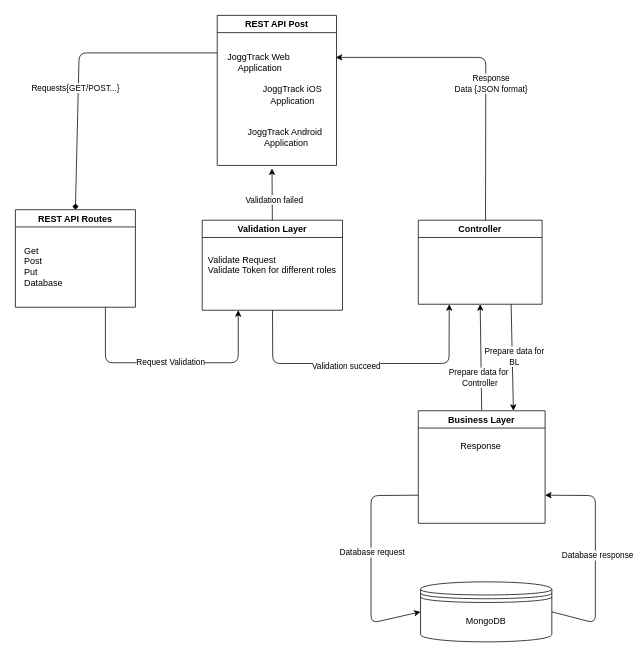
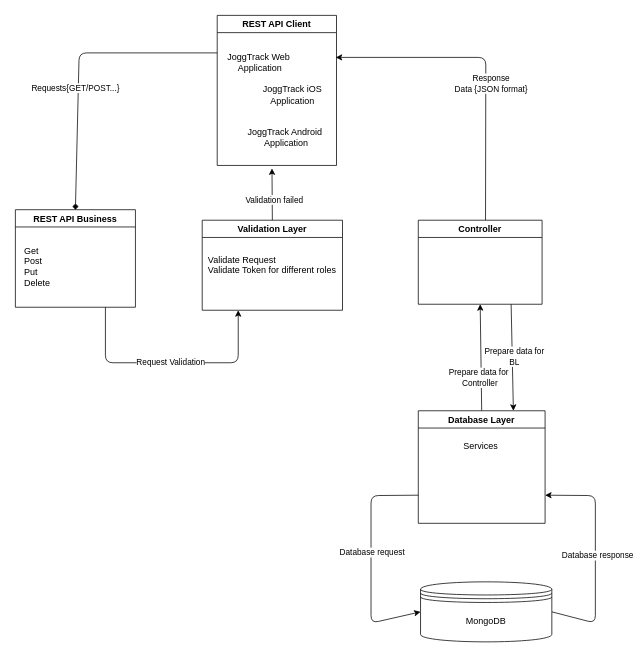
  <mxCell id="0" />
  <mxCell id="1" parent="0" />
- <mxCell id="2" value="REST API Routes" style="swimlane;" parent="1" vertex="1"><mxGeometry x="20" y="279" width="160" height="130" as="geometry" /></mxCell>
- <mxCell id="3" value="&lt;div&gt;&lt;span&gt;Get&lt;/span&gt;&lt;/div&gt;&lt;div&gt;&lt;span&gt;Post&lt;/span&gt;&lt;/div&gt;&lt;div&gt;Put&lt;/div&gt;&lt;div&gt;Database&lt;/div&gt;" style="text;html=1;strokeColor=none;fillColor=none;align=left;verticalAlign=middle;whiteSpace=wrap;rounded=0;" vertex="1" parent="2"><mxGeometry x="10" y="31" width="140" height="90" as="geometry" /></mxCell>
+ <mxCell id="2" value="REST API Business" style="swimlane;" parent="1" vertex="1"><mxGeometry x="20" y="279" width="160" height="130" as="geometry" /></mxCell>
+ <mxCell id="3" value="&lt;div&gt;&lt;span&gt;Get&lt;/span&gt;&lt;/div&gt;&lt;div&gt;&lt;span&gt;Post&lt;/span&gt;&lt;/div&gt;&lt;div&gt;Put&lt;/div&gt;&lt;div&gt;Delete&lt;/div&gt;" style="text;html=1;strokeColor=none;fillColor=none;align=left;verticalAlign=middle;whiteSpace=wrap;rounded=0;" vertex="1" parent="2"><mxGeometry x="10" y="31" width="140" height="90" as="geometry" /></mxCell>
  <mxCell id="4" style="edgeStyle=none;html=1;entryX=0.5;entryY=0;entryDx=0;entryDy=0;exitX=0;exitY=0.25;exitDx=0;exitDy=0;endArrow=diamond;" edge="1" parent="1" source="6" target="2"><mxGeometry relative="1" as="geometry"><mxPoint x="222" y="62" as="sourcePoint" /><Array as="points"><mxPoint x="105" y="70" /></Array></mxGeometry></mxCell>
  <mxCell id="5" value="Requests{GET/POST...}" style="edgeLabel;html=1;align=center;verticalAlign=middle;resizable=0;points=[];" vertex="1" connectable="0" parent="4"><mxGeometry x="0.006" y="-2" relative="1" as="geometry"><mxPoint x="-3" y="33" as="offset" /></mxGeometry></mxCell>
- <mxCell id="6" value="REST API Post" style="swimlane;" parent="1" vertex="1"><mxGeometry x="289" width="159" height="200" as="geometry" y="20" /></mxCell>
+ <mxCell id="6" value="REST API Client" style="swimlane;" parent="1" vertex="1"><mxGeometry x="289" width="159" height="200" as="geometry" y="20" /></mxCell>
  <mxCell id="7" value="JoggTrack Web&lt;br&gt;&amp;nbsp;Application" style="text;html=1;align=center;verticalAlign=middle;resizable=0;points=[];autosize=1;strokeColor=none;fillColor=none;" parent="6" vertex="1"><mxGeometry x="8" y="47" width="93" height="32" as="geometry" /></mxCell>
  <mxCell id="8" value="JoggTrack iOS &lt;br&gt;Application" style="text;html=1;align=center;verticalAlign=middle;resizable=0;points=[];autosize=1;strokeColor=none;fillColor=none;" parent="6" vertex="1"><mxGeometry x="55" y="90" width="89" height="32" as="geometry" /></mxCell>
  <mxCell id="9" value="JoggTrack Android&lt;br&gt;&amp;nbsp;Application" style="text;html=1;align=center;verticalAlign=middle;resizable=0;points=[];autosize=1;strokeColor=none;fillColor=none;" parent="6" vertex="1"><mxGeometry x="34.5" y="147" width="110" height="32" as="geometry" /></mxCell>
  <mxCell id="10" style="edgeStyle=none;html=1;exitX=0.5;exitY=0;exitDx=0;exitDy=0;" edge="1" parent="1" source="14"><mxGeometry relative="1" as="geometry"><mxPoint x="362" y="224" as="targetPoint" /><Array as="points" /></mxGeometry></mxCell>
  <mxCell id="11" value="Validation failed" style="edgeLabel;html=1;align=center;verticalAlign=middle;resizable=0;points=[];" vertex="1" connectable="0" parent="10"><mxGeometry x="-0.218" y="-2" relative="1" as="geometry"><mxPoint as="offset" /></mxGeometry></mxCell>
- <mxCell id="12" style="edgeStyle=none;html=1;entryX=0.25;entryY=1;entryDx=0;entryDy=0;" edge="1" parent="1" source="14" target="20"><mxGeometry relative="1" as="geometry"><mxPoint x="609" y="421" as="targetPoint" /><Array as="points"><mxPoint x="363" y="484" /><mxPoint x="469" y="484" /><mxPoint x="598" y="484" /></Array></mxGeometry></mxCell>
- <mxCell id="13" value="Validation succeed" style="edgeLabel;html=1;align=center;verticalAlign=middle;resizable=0;points=[];" vertex="1" connectable="0" parent="12"><mxGeometry x="-0.468" y="3" relative="1" as="geometry"><mxPoint x="67" y="6" as="offset" /></mxGeometry></mxCell>
  <mxCell id="14" value="Validation Layer" style="swimlane;" vertex="1" parent="1"><mxGeometry x="269" y="293" width="187" height="120" as="geometry" /></mxCell>
  <mxCell id="15" value="Validate Request&lt;br&gt;Validate Token for different roles&lt;br&gt;&lt;div&gt;&lt;br&gt;&lt;/div&gt;" style="text;html=1;align=left;verticalAlign=middle;resizable=0;points=[];autosize=1;strokeColor=none;" vertex="1" parent="14"><mxGeometry x="6" y="44" width="181" height="46" as="geometry" /></mxCell>
  <mxCell id="16" style="edgeStyle=none;html=1;" edge="1" parent="1"><mxGeometry relative="1" as="geometry"><mxPoint x="447" y="76" as="targetPoint" /><mxPoint x="646.617" y="293" as="sourcePoint" /><Array as="points"><mxPoint x="647" y="76" /></Array></mxGeometry></mxCell>
  <mxCell id="17" value="Response&lt;br&gt;Data {JSON format}" style="edgeLabel;html=1;align=center;verticalAlign=middle;resizable=0;points=[];" vertex="1" connectable="0" parent="16"><mxGeometry x="0.312" y="4" relative="1" as="geometry"><mxPoint x="63" y="30" as="offset" /></mxGeometry></mxCell>
  <mxCell id="18" style="edgeStyle=none;html=1;exitX=0.75;exitY=1;exitDx=0;exitDy=0;entryX=0.75;entryY=0;entryDx=0;entryDy=0;" edge="1" parent="1" source="20" target="25"><mxGeometry relative="1" as="geometry" /></mxCell>
  <mxCell id="19" value="Prepare data for&lt;br&gt;BL" style="edgeLabel;html=1;align=center;verticalAlign=middle;resizable=0;points=[];" vertex="1" connectable="0" parent="18"><mxGeometry x="-0.013" y="2" relative="1" as="geometry"><mxPoint as="offset" /></mxGeometry></mxCell>
  <mxCell id="20" value="Controller" style="swimlane;" vertex="1" parent="1"><mxGeometry x="557" y="293" width="165" height="112" as="geometry" /></mxCell>
  <mxCell id="21" style="edgeStyle=none;html=1;exitX=0.5;exitY=0;exitDx=0;exitDy=0;entryX=0.5;entryY=1;entryDx=0;entryDy=0;" edge="1" parent="1" source="25" target="20"><mxGeometry relative="1" as="geometry" /></mxCell>
  <mxCell id="22" value="Prepare data for&amp;nbsp;&lt;br&gt;Controller" style="edgeLabel;html=1;align=center;verticalAlign=middle;resizable=0;points=[];" vertex="1" connectable="0" parent="21"><mxGeometry x="-0.361" y="2" relative="1" as="geometry"><mxPoint as="offset" /></mxGeometry></mxCell>
  <mxCell id="23" style="edgeStyle=none;html=1;exitX=0;exitY=0.75;exitDx=0;exitDy=0;entryX=0;entryY=0.5;entryDx=0;entryDy=0;" edge="1" parent="1" source="25" target="29"><mxGeometry relative="1" as="geometry"><Array as="points"><mxPoint x="494" y="660" /><mxPoint x="494" y="830" /></Array></mxGeometry></mxCell>
  <mxCell id="24" value="Database request&amp;nbsp;" style="edgeLabel;html=1;align=center;verticalAlign=middle;resizable=0;points=[];" vertex="1" connectable="0" parent="23"><mxGeometry x="-0.077" y="2" relative="1" as="geometry"><mxPoint as="offset" /></mxGeometry></mxCell>
- <mxCell id="25" value="Business Layer" style="swimlane;" vertex="1" parent="1"><mxGeometry x="557" y="547" width="169" height="150" as="geometry" /></mxCell>
- <mxCell id="26" value="Response" style="text;html=1;align=center;verticalAlign=middle;resizable=0;points=[];autosize=1;strokeColor=none;" vertex="1" parent="25"><mxGeometry x="54.5" y="39" width="56" height="18" as="geometry" /></mxCell>
+ <mxCell id="25" value="Database Layer" style="swimlane;" vertex="1" parent="1"><mxGeometry x="557" y="547" width="169" height="150" as="geometry" /></mxCell>
+ <mxCell id="26" value="Services" style="text;html=1;align=center;verticalAlign=middle;resizable=0;points=[];autosize=1;strokeColor=none;" vertex="1" parent="25"><mxGeometry x="54.5" y="39" width="56" height="18" as="geometry" /></mxCell>
  <mxCell id="27" style="edgeStyle=none;html=1;exitX=1;exitY=0.5;exitDx=0;exitDy=0;entryX=1;entryY=0.75;entryDx=0;entryDy=0;" edge="1" parent="1" source="29" target="25"><mxGeometry relative="1" as="geometry"><mxPoint x="685.586" y="741.931" as="targetPoint" /><Array as="points"><mxPoint x="793" y="830" /><mxPoint x="793" y="660" /></Array></mxGeometry></mxCell>
  <mxCell id="28" value="Database response" style="edgeLabel;html=1;align=center;verticalAlign=middle;resizable=0;points=[];" vertex="1" connectable="0" parent="27"><mxGeometry x="0.008" y="-2" relative="1" as="geometry"><mxPoint as="offset" /></mxGeometry></mxCell>
  <mxCell id="29" value="MongoDB" style="shape=datastore;whiteSpace=wrap;html=1;" vertex="1" parent="1"><mxGeometry x="560" y="775" width="175" height="80" as="geometry" /></mxCell>
  <mxCell id="30" value="Request Validation" style="edgeStyle=none;html=1;exitX=0.75;exitY=1;exitDx=0;exitDy=0;" edge="1" parent="1" source="2"><mxGeometry relative="1" as="geometry"><mxPoint x="101" y="413" as="sourcePoint" /><mxPoint x="317" y="413" as="targetPoint" /><Array as="points"><mxPoint x="140" y="483" /><mxPoint x="317" y="483" /></Array></mxGeometry></mxCell>
